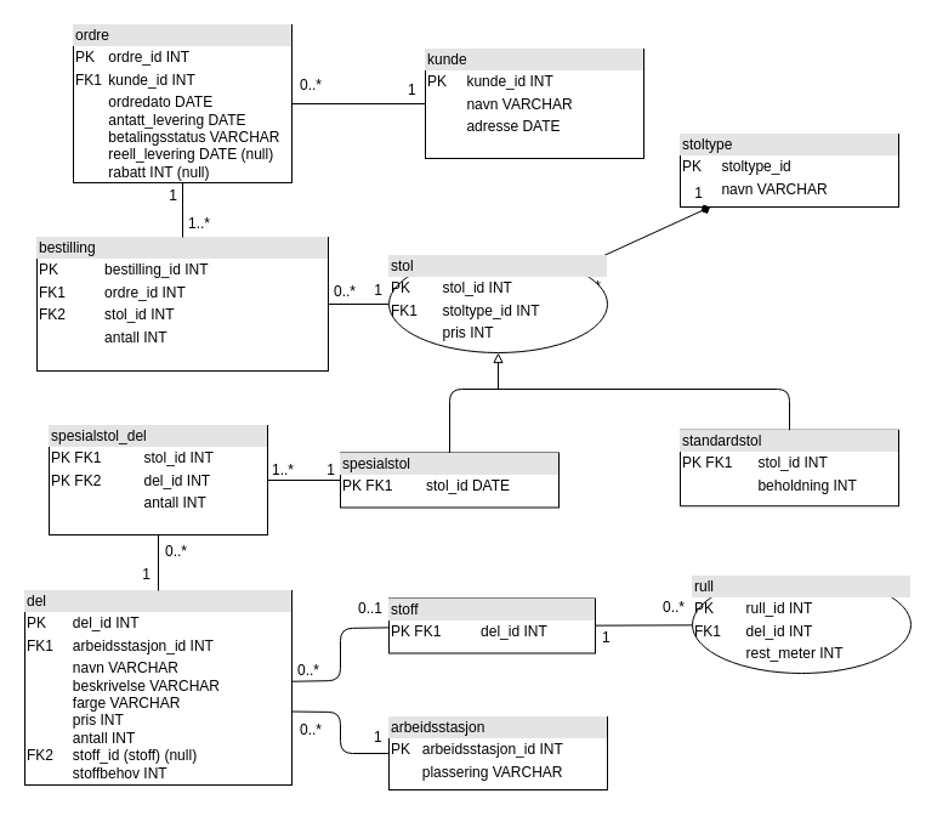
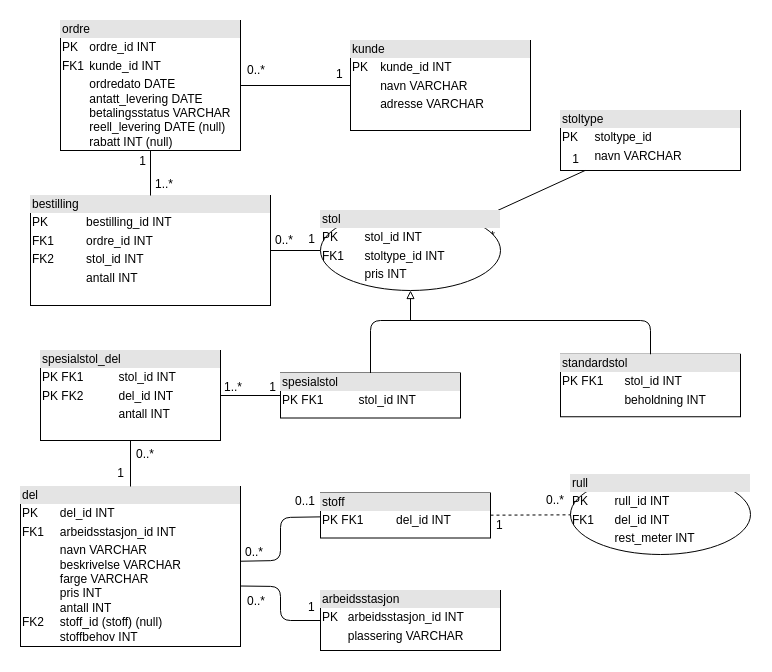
  <mxCell id="0" />
  <mxCell id="1" parent="0" />
- <mxCell id="2" value="&lt;div style=&quot;box-sizing: border-box ; width: 100% ; background: #e4e4e4 ; padding: 2px&quot;&gt;kunde&lt;/div&gt;&lt;table style=&quot;width: 100% ; font-size: 1em&quot; cellpadding=&quot;2&quot; cellspacing=&quot;0&quot;&gt;&lt;tbody&gt;&lt;tr&gt;&lt;td&gt;PK&lt;/td&gt;&lt;td&gt;kunde_id INT&lt;/td&gt;&lt;/tr&gt;&lt;tr&gt;&lt;td&gt;&lt;br&gt;&lt;/td&gt;&lt;td&gt;navn VARCHAR&lt;/td&gt;&lt;/tr&gt;&lt;tr&gt;&lt;td&gt;&lt;/td&gt;&lt;td&gt;adresse DATE&lt;/td&gt;&lt;/tr&gt;&lt;/tbody&gt;&lt;/table&gt;" style="verticalAlign=top;align=left;overflow=fill;html=1;" parent="1" vertex="1"><mxGeometry x="350" y="40" width="180" height="90" as="geometry" /></mxCell>
+ <mxCell id="2" value="&lt;div style=&quot;box-sizing: border-box ; width: 100% ; background: #e4e4e4 ; padding: 2px&quot;&gt;kunde&lt;/div&gt;&lt;table style=&quot;width: 100% ; font-size: 1em&quot; cellpadding=&quot;2&quot; cellspacing=&quot;0&quot;&gt;&lt;tbody&gt;&lt;tr&gt;&lt;td&gt;PK&lt;/td&gt;&lt;td&gt;kunde_id INT&lt;/td&gt;&lt;/tr&gt;&lt;tr&gt;&lt;td&gt;&lt;br&gt;&lt;/td&gt;&lt;td&gt;navn VARCHAR&lt;/td&gt;&lt;/tr&gt;&lt;tr&gt;&lt;td&gt;&lt;/td&gt;&lt;td&gt;adresse VARCHAR&lt;/td&gt;&lt;/tr&gt;&lt;/tbody&gt;&lt;/table&gt;" style="verticalAlign=top;align=left;overflow=fill;html=1;" parent="1" vertex="1"><mxGeometry x="350" y="40" width="180" height="90" as="geometry" /></mxCell>
  <mxCell id="3" value="&lt;div style=&quot;box-sizing: border-box ; width: 100% ; background: #e4e4e4 ; padding: 2px&quot;&gt;ordre&lt;/div&gt;&lt;table style=&quot;width: 100% ; font-size: 1em&quot; cellpadding=&quot;2&quot; cellspacing=&quot;0&quot;&gt;&lt;tbody&gt;&lt;tr&gt;&lt;td&gt;PK&lt;/td&gt;&lt;td&gt;ordre_id INT&lt;/td&gt;&lt;/tr&gt;&lt;tr&gt;&lt;td&gt;FK1&lt;/td&gt;&lt;td&gt;kunde_id INT&lt;/td&gt;&lt;/tr&gt;&lt;tr&gt;&lt;td&gt;&lt;/td&gt;&lt;td&gt;ordredato DATE&lt;br&gt;antatt_levering DATE&lt;br&gt;betalingsstatus VARCHAR&lt;br&gt;reell_levering DATE (null)&lt;br&gt;rabatt INT (null)&lt;/td&gt;&lt;/tr&gt;&lt;/tbody&gt;&lt;/table&gt;" style="verticalAlign=top;align=left;overflow=fill;html=1;" parent="1" vertex="1"><mxGeometry x="60" y="20" width="180" height="130" as="geometry" /></mxCell>
  <mxCell id="4" value="" style="endArrow=none;html=1;rounded=0;" parent="1" source="2" target="3" edge="1"><mxGeometry relative="1" as="geometry"><mxPoint x="220" y="69.998" as="sourcePoint" /><mxPoint x="404" y="105.382" as="targetPoint" /></mxGeometry></mxCell>
  <mxCell id="5" value="1" style="resizable=0;html=1;align=left;verticalAlign=bottom;" parent="4" connectable="0" vertex="1"><mxGeometry x="-1" relative="1" as="geometry"><mxPoint x="-16" y="-3" as="offset" /></mxGeometry></mxCell>
  <mxCell id="6" value="0..*" style="resizable=0;html=1;align=right;verticalAlign=bottom;" parent="4" connectable="0" vertex="1"><mxGeometry x="1" relative="1" as="geometry"><mxPoint x="24.99" y="-7.31" as="offset" /></mxGeometry></mxCell>
  <mxCell id="7" value="&lt;div style=&quot;box-sizing: border-box ; width: 100% ; background: #e4e4e4 ; padding: 2px&quot;&gt;bestilling&lt;/div&gt;&lt;table style=&quot;width: 100% ; font-size: 1em&quot; cellpadding=&quot;2&quot; cellspacing=&quot;0&quot;&gt;&lt;tbody&gt;&lt;tr&gt;&lt;td&gt;PK&lt;/td&gt;&lt;td&gt;bestilling_id INT&lt;/td&gt;&lt;/tr&gt;&lt;tr&gt;&lt;td&gt;FK1&lt;/td&gt;&lt;td&gt;ordre_id INT&lt;/td&gt;&lt;/tr&gt;&lt;tr&gt;&lt;td&gt;FK2&lt;/td&gt;&lt;td&gt;stol_id INT&lt;/td&gt;&lt;/tr&gt;&lt;tr&gt;&lt;td&gt;&lt;br&gt;&lt;/td&gt;&lt;td&gt;antall INT&lt;/td&gt;&lt;/tr&gt;&lt;/tbody&gt;&lt;/table&gt;" style="verticalAlign=top;align=left;overflow=fill;html=1;" parent="1" vertex="1"><mxGeometry x="30" y="195" width="240" height="110" as="geometry" /></mxCell>
  <mxCell id="8" value="" style="endArrow=none;html=1;rounded=0;" parent="1" source="7" target="3" edge="1"><mxGeometry relative="1" as="geometry"><mxPoint x="450" y="290" as="sourcePoint" /><mxPoint x="610" y="290" as="targetPoint" /></mxGeometry></mxCell>
  <mxCell id="9" value="1..*" style="resizable=0;html=1;align=left;verticalAlign=bottom;" parent="8" connectable="0" vertex="1"><mxGeometry x="-1" relative="1" as="geometry"><mxPoint x="3" y="-3" as="offset" /></mxGeometry></mxCell>
  <mxCell id="10" value="1" style="resizable=0;html=1;align=right;verticalAlign=bottom;" parent="8" connectable="0" vertex="1"><mxGeometry x="1" relative="1" as="geometry"><mxPoint x="-4" y="19" as="offset" /></mxGeometry></mxCell>
  <mxCell id="11" value="&lt;div style=&quot;box-sizing: border-box ; width: 100% ; background: #e4e4e4 ; padding: 2px&quot;&gt;standardstol&lt;/div&gt;&lt;table style=&quot;width: 100% ; font-size: 1em&quot; cellpadding=&quot;2&quot; cellspacing=&quot;0&quot;&gt;&lt;tbody&gt;&lt;tr&gt;&lt;td&gt;PK FK1&lt;/td&gt;&lt;td&gt;stol_id INT&lt;/td&gt;&lt;/tr&gt;&lt;tr&gt;&lt;td&gt;&lt;/td&gt;&lt;td&gt;beholdning INT&lt;/td&gt;&lt;/tr&gt;&lt;/tbody&gt;&lt;/table&gt;" style="verticalAlign=top;align=left;overflow=fill;html=1;" parent="1" vertex="1"><mxGeometry x="560" y="353.75" width="180" height="62.5" as="geometry" /></mxCell>
  <mxCell id="12" value="" style="endArrow=none;html=1;rounded=0;" parent="1" source="7" target="40" edge="1"><mxGeometry relative="1" as="geometry"><mxPoint x="270" y="420" as="sourcePoint" /><mxPoint x="430" y="420" as="targetPoint" /></mxGeometry></mxCell>
  <mxCell id="13" value="0..*" style="resizable=0;html=1;align=left;verticalAlign=bottom;" parent="12" connectable="0" vertex="1"><mxGeometry x="-1" relative="1" as="geometry"><mxPoint x="3" y="-2" as="offset" /></mxGeometry></mxCell>
  <mxCell id="14" value="1" style="resizable=0;html=1;align=right;verticalAlign=bottom;" parent="12" connectable="0" vertex="1"><mxGeometry x="1" relative="1" as="geometry"><mxPoint x="-5" y="-3" as="offset" /></mxGeometry></mxCell>
  <mxCell id="15" value="&lt;div style=&quot;box-sizing: border-box ; width: 100% ; background: #e4e4e4 ; padding: 2px&quot;&gt;arbeidsstasjon&lt;/div&gt;&lt;table style=&quot;width: 100% ; font-size: 1em&quot; cellpadding=&quot;2&quot; cellspacing=&quot;0&quot;&gt;&lt;tbody&gt;&lt;tr&gt;&lt;td&gt;PK&lt;/td&gt;&lt;td&gt;arbeidsstasjon_id INT&lt;/td&gt;&lt;/tr&gt;&lt;tr&gt;&lt;td&gt;&lt;br&gt;&lt;/td&gt;&lt;td&gt;plassering VARCHAR&lt;/td&gt;&lt;/tr&gt;&lt;tr&gt;&lt;td&gt;&lt;/td&gt;&lt;td&gt;&lt;br&gt;&lt;/td&gt;&lt;/tr&gt;&lt;/tbody&gt;&lt;/table&gt;" style="verticalAlign=top;align=left;overflow=fill;html=1;" parent="1" vertex="1"><mxGeometry x="320" y="590" width="180" height="60" as="geometry" /></mxCell>
  <mxCell id="16" value="&lt;div style=&quot;box-sizing: border-box ; width: 100% ; background: #e4e4e4 ; padding: 2px&quot;&gt;del&lt;/div&gt;&lt;table style=&quot;width: 100% ; font-size: 1em&quot; cellpadding=&quot;2&quot; cellspacing=&quot;0&quot;&gt;&lt;tbody&gt;&lt;tr&gt;&lt;td&gt;PK&lt;/td&gt;&lt;td&gt;del_id INT&lt;/td&gt;&lt;/tr&gt;&lt;tr&gt;&lt;td&gt;FK1&lt;/td&gt;&lt;td&gt;arbeidsstasjon_id INT&lt;/td&gt;&lt;/tr&gt;&lt;tr&gt;&lt;td&gt;&lt;br&gt;&lt;br&gt;&lt;br&gt;&lt;br&gt;FK2&lt;br&gt;&lt;br&gt;&lt;/td&gt;&lt;td&gt;navn VARCHAR&lt;br&gt;beskrivelse VARCHAR&lt;br&gt;farge VARCHAR&lt;br&gt;pris INT&lt;br&gt;antall INT&lt;br&gt;stoff_id (stoff) (null)&lt;br&gt;stoffbehov INT&lt;br&gt;&lt;br&gt;&lt;/td&gt;&lt;/tr&gt;&lt;/tbody&gt;&lt;/table&gt;" style="verticalAlign=top;align=left;overflow=fill;html=1;" parent="1" vertex="1"><mxGeometry x="20" y="486" width="220" height="160" as="geometry" /></mxCell>
  <mxCell id="17" value="" style="endArrow=none;html=1;rounded=1;entryX=1.002;entryY=0.622;entryDx=0;entryDy=0;entryPerimeter=0;" parent="1" source="15" target="16" edge="1"><mxGeometry relative="1" as="geometry"><mxPoint x="360" y="400" as="sourcePoint" /><mxPoint x="520" y="400" as="targetPoint" /><Array as="points"><mxPoint x="280" y="620" /><mxPoint x="280" y="586" /></Array></mxGeometry></mxCell>
  <mxCell id="18" value="1" style="resizable=0;html=1;align=left;verticalAlign=bottom;" parent="17" connectable="0" vertex="1"><mxGeometry x="-1" relative="1" as="geometry"><mxPoint x="-14" y="-5" as="offset" /></mxGeometry></mxCell>
  <mxCell id="19" value="0..*" style="resizable=0;html=1;align=right;verticalAlign=bottom;" parent="17" connectable="0" vertex="1"><mxGeometry x="1" relative="1" as="geometry"><mxPoint x="25" y="23" as="offset" /></mxGeometry></mxCell>
  <mxCell id="20" value="&lt;div style=&quot;box-sizing: border-box ; width: 100% ; background: #e4e4e4 ; padding: 2px&quot;&gt;stoff&lt;/div&gt;&lt;table style=&quot;width: 100% ; font-size: 1em&quot; cellpadding=&quot;2&quot; cellspacing=&quot;0&quot;&gt;&lt;tbody&gt;&lt;tr&gt;&lt;td&gt;PK FK1&lt;/td&gt;&lt;td&gt;del_id INT&lt;/td&gt;&lt;/tr&gt;&lt;/tbody&gt;&lt;/table&gt;" style="verticalAlign=top;align=left;overflow=fill;html=1;" parent="1" vertex="1"><mxGeometry x="320" y="492.5" width="170" height="45" as="geometry" /></mxCell>
  <mxCell id="21" value="&lt;div style=&quot;box-sizing: border-box ; width: 100% ; background: #e4e4e4 ; padding: 2px&quot;&gt;stoltype&lt;/div&gt;&lt;table style=&quot;width: 100% ; font-size: 1em&quot; cellpadding=&quot;2&quot; cellspacing=&quot;0&quot;&gt;&lt;tbody&gt;&lt;tr&gt;&lt;td&gt;PK&lt;/td&gt;&lt;td&gt;stoltype_id&lt;/td&gt;&lt;/tr&gt;&lt;tr&gt;&lt;td&gt;&lt;br&gt;&lt;/td&gt;&lt;td&gt;navn VARCHAR&lt;/td&gt;&lt;/tr&gt;&lt;tr&gt;&lt;td&gt;&lt;/td&gt;&lt;td&gt;&lt;br&gt;&lt;/td&gt;&lt;/tr&gt;&lt;/tbody&gt;&lt;/table&gt;" style="verticalAlign=top;align=left;overflow=fill;html=1;" parent="1" vertex="1"><mxGeometry x="560" y="110" width="180" height="60" as="geometry" /></mxCell>
  <mxCell id="22" value="&lt;div style=&quot;box-sizing: border-box ; width: 100% ; background: #e4e4e4 ; padding: 2px&quot;&gt;rull&lt;/div&gt;&lt;table style=&quot;width: 100% ; font-size: 1em&quot; cellpadding=&quot;2&quot; cellspacing=&quot;0&quot;&gt;&lt;tbody&gt;&lt;tr&gt;&lt;td&gt;PK&lt;/td&gt;&lt;td&gt;rull_id INT&lt;/td&gt;&lt;/tr&gt;&lt;tr&gt;&lt;td&gt;FK1&lt;/td&gt;&lt;td&gt;del_id INT&lt;/td&gt;&lt;/tr&gt;&lt;tr&gt;&lt;td&gt;&lt;/td&gt;&lt;td&gt;rest_meter INT&lt;/td&gt;&lt;/tr&gt;&lt;/tbody&gt;&lt;/table&gt;" style="ellipse;verticalAlign=top;align=left;overflow=fill;html=1;" parent="1" vertex="1"><mxGeometry x="570" y="474" width="180" height="80" as="geometry" /></mxCell>
- <mxCell id="23" value="" style="endArrow=none;html=1;rounded=0;" parent="1" source="20" target="22" edge="1"><mxGeometry relative="1" as="geometry"><mxPoint x="550" y="690" as="sourcePoint" /><mxPoint x="710" y="690" as="targetPoint" /></mxGeometry></mxCell>
+ <mxCell id="23" value="" style="endArrow=none;html=1;rounded=0;dashed=1;" parent="1" source="20" target="22" edge="1"><mxGeometry relative="1" as="geometry"><mxPoint x="550" y="690" as="sourcePoint" /><mxPoint x="710" y="690" as="targetPoint" /></mxGeometry></mxCell>
  <mxCell id="24" value="1" style="resizable=0;html=1;align=left;verticalAlign=bottom;" parent="23" connectable="0" vertex="1"><mxGeometry x="-1" relative="1" as="geometry"><mxPoint x="4" y="18" as="offset" /></mxGeometry></mxCell>
  <mxCell id="25" value="0..*" style="resizable=0;html=1;align=right;verticalAlign=bottom;" parent="23" connectable="0" vertex="1"><mxGeometry x="1" relative="1" as="geometry"><mxPoint x="-6" y="-6" as="offset" /></mxGeometry></mxCell>
  <mxCell id="26" value="" style="endArrow=none;html=1;rounded=1;exitX=1.001;exitY=0.467;exitDx=0;exitDy=0;exitPerimeter=0;" parent="1" source="16" target="20" edge="1"><mxGeometry relative="1" as="geometry"><mxPoint x="320" y="520" as="sourcePoint" /><mxPoint x="480" y="520" as="targetPoint" /><Array as="points"><mxPoint x="280" y="560" /><mxPoint x="280" y="517" /></Array></mxGeometry></mxCell>
  <mxCell id="27" value="0..*" style="resizable=0;html=1;align=left;verticalAlign=bottom;" parent="26" connectable="0" vertex="1"><mxGeometry x="-1" relative="1" as="geometry"><mxPoint x="3" y="-1" as="offset" /></mxGeometry></mxCell>
  <mxCell id="28" value="0..1" style="resizable=0;html=1;align=right;verticalAlign=bottom;" parent="26" connectable="0" vertex="1"><mxGeometry x="1" relative="1" as="geometry"><mxPoint x="-5" y="-7" as="offset" /></mxGeometry></mxCell>
- <mxCell id="29" value="&lt;div style=&quot;box-sizing: border-box ; width: 100% ; background: #e4e4e4 ; padding: 2px&quot;&gt;spesialstol&lt;/div&gt;&lt;table style=&quot;width: 100% ; font-size: 1em&quot; cellpadding=&quot;2&quot; cellspacing=&quot;0&quot;&gt;&lt;tbody&gt;&lt;tr&gt;&lt;td&gt;PK FK1&lt;/td&gt;&lt;td&gt;stol_id DATE&lt;/td&gt;&lt;/tr&gt;&lt;tr&gt;&lt;td&gt;&lt;/td&gt;&lt;td&gt;&lt;br&gt;&lt;/td&gt;&lt;/tr&gt;&lt;/tbody&gt;&lt;/table&gt;" style="verticalAlign=top;align=left;overflow=fill;html=1;" parent="1" vertex="1"><mxGeometry x="280" y="372.5" width="180" height="45" as="geometry" /></mxCell>
+ <mxCell id="29" value="&lt;div style=&quot;box-sizing: border-box ; width: 100% ; background: #e4e4e4 ; padding: 2px&quot;&gt;spesialstol&lt;/div&gt;&lt;table style=&quot;width: 100% ; font-size: 1em&quot; cellpadding=&quot;2&quot; cellspacing=&quot;0&quot;&gt;&lt;tbody&gt;&lt;tr&gt;&lt;td&gt;PK FK1&lt;/td&gt;&lt;td&gt;stol_id INT&lt;/td&gt;&lt;/tr&gt;&lt;tr&gt;&lt;td&gt;&lt;/td&gt;&lt;td&gt;&lt;br&gt;&lt;/td&gt;&lt;/tr&gt;&lt;/tbody&gt;&lt;/table&gt;" style="verticalAlign=top;align=left;overflow=fill;html=1;" parent="1" vertex="1"><mxGeometry x="280" y="372.5" width="180" height="45" as="geometry" /></mxCell>
  <mxCell id="30" value="&lt;div style=&quot;box-sizing: border-box ; width: 100% ; background: #e4e4e4 ; padding: 2px&quot;&gt;spesialstol_del&lt;/div&gt;&lt;table style=&quot;width: 100% ; font-size: 1em&quot; cellpadding=&quot;2&quot; cellspacing=&quot;0&quot;&gt;&lt;tbody&gt;&lt;tr&gt;&lt;td&gt;PK FK1&lt;/td&gt;&lt;td&gt;stol_id INT&lt;/td&gt;&lt;/tr&gt;&lt;tr&gt;&lt;td&gt;PK FK2&lt;/td&gt;&lt;td&gt;del_id INT&lt;/td&gt;&lt;/tr&gt;&lt;tr&gt;&lt;td&gt;&lt;/td&gt;&lt;td&gt;antall INT&lt;/td&gt;&lt;/tr&gt;&lt;/tbody&gt;&lt;/table&gt;" style="verticalAlign=top;align=left;overflow=fill;html=1;" parent="1" vertex="1"><mxGeometry x="40" y="350" width="180" height="90" as="geometry" /></mxCell>
- <mxCell id="31" value="" style="endArrow=diamond;html=1;rounded=0;" parent="1" source="40" target="21" edge="1"><mxGeometry relative="1" as="geometry"><mxPoint x="460" y="300" as="sourcePoint" /><mxPoint x="220" y="300" as="targetPoint" /></mxGeometry></mxCell>
+ <mxCell id="31" value="" style="endArrow=none;html=1;rounded=0;" parent="1" source="40" target="21" edge="1"><mxGeometry relative="1" as="geometry"><mxPoint x="460" y="300" as="sourcePoint" /><mxPoint x="220" y="300" as="targetPoint" /></mxGeometry></mxCell>
  <mxCell id="32" value="0..*" style="resizable=0;html=1;align=left;verticalAlign=bottom;" parent="31" connectable="0" vertex="1"><mxGeometry x="-1" relative="1" as="geometry"><mxPoint x="2" y="23" as="offset" /></mxGeometry></mxCell>
  <mxCell id="33" value="1" style="resizable=0;html=1;align=right;verticalAlign=bottom;" parent="31" connectable="0" vertex="1"><mxGeometry x="1" relative="1" as="geometry"><mxPoint x="-5" y="-3" as="offset" /></mxGeometry></mxCell>
  <mxCell id="34" value="" style="endArrow=none;html=1;rounded=0;" parent="1" source="30" target="29" edge="1"><mxGeometry relative="1" as="geometry"><mxPoint x="140" y="490" as="sourcePoint" /><mxPoint x="300" y="490" as="targetPoint" /></mxGeometry></mxCell>
  <mxCell id="35" value="1..*" style="resizable=0;html=1;align=left;verticalAlign=bottom;" parent="34" connectable="0" vertex="1"><mxGeometry x="-1" relative="1" as="geometry"><mxPoint x="2" as="offset" /></mxGeometry></mxCell>
  <mxCell id="36" value="1" style="resizable=0;html=1;align=right;verticalAlign=bottom;" parent="34" connectable="0" vertex="1"><mxGeometry x="1" relative="1" as="geometry"><mxPoint x="-4" as="offset" /></mxGeometry></mxCell>
  <mxCell id="37" value="" style="endArrow=none;html=1;rounded=0;" parent="1" source="30" target="16" edge="1"><mxGeometry relative="1" as="geometry"><mxPoint x="170" y="470" as="sourcePoint" /><mxPoint x="330" y="470" as="targetPoint" /></mxGeometry></mxCell>
  <mxCell id="38" value="0..*" style="resizable=0;html=1;align=left;verticalAlign=bottom;" parent="37" connectable="0" vertex="1"><mxGeometry x="-1" relative="1" as="geometry"><mxPoint x="4" y="22" as="offset" /></mxGeometry></mxCell>
  <mxCell id="39" value="1" style="resizable=0;html=1;align=right;verticalAlign=bottom;" parent="37" connectable="0" vertex="1"><mxGeometry x="1" relative="1" as="geometry"><mxPoint x="-6" y="-5" as="offset" /></mxGeometry></mxCell>
  <mxCell id="40" value="&lt;div style=&quot;box-sizing: border-box ; width: 100% ; background: #e4e4e4 ; padding: 2px&quot;&gt;stol&lt;/div&gt;&lt;table style=&quot;width: 100% ; font-size: 1em&quot; cellpadding=&quot;2&quot; cellspacing=&quot;0&quot;&gt;&lt;tbody&gt;&lt;tr&gt;&lt;td&gt;PK&lt;/td&gt;&lt;td&gt;stol_id INT&lt;br&gt;&lt;/td&gt;&lt;/tr&gt;&lt;tr&gt;&lt;td&gt;FK1&lt;/td&gt;&lt;td&gt;stoltype_id INT&lt;br&gt;&lt;/td&gt;&lt;/tr&gt;&lt;tr&gt;&lt;td&gt;&lt;/td&gt;&lt;td&gt;pris INT&lt;br&gt;&lt;/td&gt;&lt;/tr&gt;&lt;/tbody&gt;&lt;/table&gt;" style="ellipse;verticalAlign=top;align=left;overflow=fill;html=1;" vertex="1" parent="1"><mxGeometry x="320" y="210" width="180" height="80" as="geometry" /></mxCell>
  <mxCell id="41" value="" style="endArrow=block;html=1;endFill=0;" edge="1" parent="1" target="40"><mxGeometry width="50" height="50" relative="1" as="geometry"><mxPoint x="410" y="320" as="sourcePoint" /><mxPoint x="300" y="330" as="targetPoint" /></mxGeometry></mxCell>
  <mxCell id="42" value="" style="endArrow=none;html=1;" edge="1" parent="1" source="11" target="29"><mxGeometry width="50" height="50" relative="1" as="geometry"><mxPoint x="260" y="400" as="sourcePoint" /><mxPoint x="410" y="320" as="targetPoint" /><Array as="points"><mxPoint x="650" y="320" /><mxPoint x="370" y="320" /></Array></mxGeometry></mxCell>
